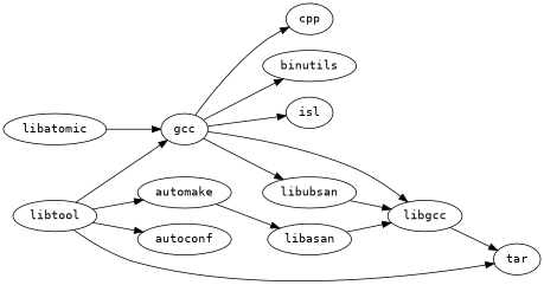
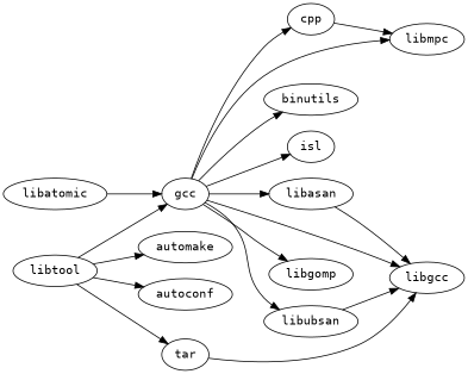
  strict digraph {
    rankdir=LR
    node [fontname=monospace]
    cpp
+   libmpc
    gcc
    binutils
    isl
    libasan
    libgcc
+   libgomp
    libubsan
    libatomic
    libtool
    automake
    autoconf
    tar
+   cpp -> libmpc
    gcc -> cpp
+   gcc -> libmpc
    gcc -> binutils
    gcc -> isl
-   automake -> libasan
+   gcc -> libasan
    gcc -> libgcc
+   gcc -> libgomp
    gcc -> libubsan
    libasan -> libgcc
    libubsan -> libgcc
    libatomic -> gcc
    libtool -> gcc
    libtool -> automake
    libtool -> autoconf
    libtool -> tar
-   libgcc -> tar
+   tar -> libgcc
  }
